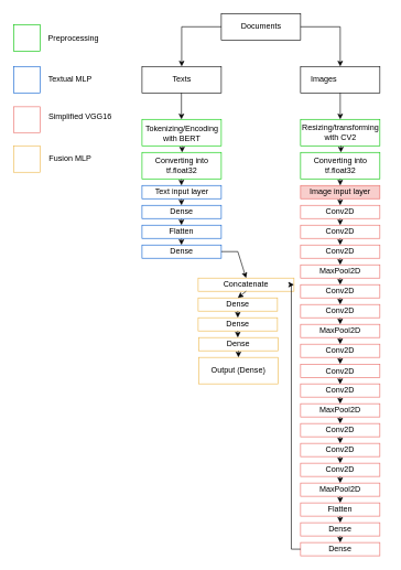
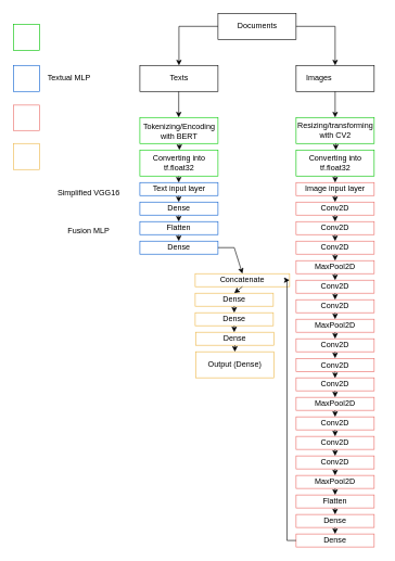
  <mxCell id="0" />
  <mxCell id="1" parent="0" />
  <mxCell id="2" value="" style="rounded=0;whiteSpace=wrap;html=1;" vertex="1" parent="1"><mxGeometry x="334" y="20" width="120" height="40" as="geometry" /></mxCell>
  <mxCell id="3" value="Documents" style="text;html=1;resizable=0;autosize=1;align=center;verticalAlign=middle;points=[];fillColor=none;strokeColor=none;rounded=0;" vertex="1" parent="1"><mxGeometry x="354" y="25" width="80" height="30" as="geometry" /></mxCell>
  <mxCell id="4" value="" style="rounded=0;whiteSpace=wrap;html=1;" vertex="1" parent="1"><mxGeometry x="214" y="100" width="120" height="40" as="geometry" /></mxCell>
  <mxCell id="5" value="" style="rounded=0;whiteSpace=wrap;html=1;" vertex="1" parent="1"><mxGeometry x="454" y="100" width="120" height="40" as="geometry" /></mxCell>
  <mxCell id="6" value="" style="endArrow=classic;html=1;rounded=0;exitX=1;exitY=0.5;exitDx=0;exitDy=0;entryX=0.5;entryY=0;entryDx=0;entryDy=0;" edge="1" parent="1" source="2" target="5"><mxGeometry width="50" height="50" relative="1" as="geometry"><mxPoint x="370" y="100" as="sourcePoint" /><mxPoint x="580" y="40" as="targetPoint" /><Array as="points"><mxPoint x="514" y="40" /></Array></mxGeometry></mxCell>
  <mxCell id="7" value="" style="endArrow=classic;html=1;rounded=0;entryX=0.5;entryY=0;entryDx=0;entryDy=0;exitX=0;exitY=0.5;exitDx=0;exitDy=0;" edge="1" parent="1" source="2" target="4"><mxGeometry width="50" height="50" relative="1" as="geometry"><mxPoint x="370" y="100" as="sourcePoint" /><mxPoint x="420" y="50" as="targetPoint" /><Array as="points"><mxPoint x="274" y="40" /></Array></mxGeometry></mxCell>
  <mxCell id="8" value="Texts" style="text;html=1;resizable=0;autosize=1;align=center;verticalAlign=middle;points=[];fillColor=none;strokeColor=none;rounded=0;" vertex="1" parent="1"><mxGeometry x="249" y="105" width="50" height="30" as="geometry" /></mxCell>
  <mxCell id="9" value="Images" style="text;html=1;resizable=0;autosize=1;align=center;verticalAlign=middle;points=[];fillColor=none;strokeColor=none;rounded=0;" vertex="1" parent="1"><mxGeometry x="459" y="105" width="60" height="30" as="geometry" /></mxCell>
  <mxCell id="10" value="" style="rounded=0;whiteSpace=wrap;html=1;strokeColor=#00CC00;" vertex="1" parent="1"><mxGeometry x="214" y="180" width="120" height="40" as="geometry" /></mxCell>
  <mxCell id="11" value="" style="rounded=0;whiteSpace=wrap;html=1;shadow=0;strokeColor=#00C200;" vertex="1" parent="1"><mxGeometry x="454" y="180" width="120" height="40" as="geometry" /></mxCell>
  <mxCell id="12" value="" style="endArrow=classic;html=1;rounded=0;exitX=0.5;exitY=1;exitDx=0;exitDy=0;entryX=0.5;entryY=0;entryDx=0;entryDy=0;" edge="1" parent="1" source="5" target="11"><mxGeometry width="50" height="50" relative="1" as="geometry"><mxPoint x="500" y="260" as="sourcePoint" /><mxPoint x="550" y="210" as="targetPoint" /></mxGeometry></mxCell>
  <mxCell id="13" value="" style="endArrow=classic;html=1;rounded=0;exitX=0.5;exitY=1;exitDx=0;exitDy=0;entryX=0.5;entryY=0;entryDx=0;entryDy=0;" edge="1" parent="1"><mxGeometry width="50" height="50" relative="1" as="geometry"><mxPoint x="273.66" y="140" as="sourcePoint" /><mxPoint x="273.66" y="180" as="targetPoint" /></mxGeometry></mxCell>
  <mxCell id="14" value="&lt;div&gt;Tokenizing/Encoding &lt;br&gt;&lt;/div&gt;&lt;div&gt;with BERT&lt;/div&gt;" style="text;html=1;resizable=0;autosize=1;align=center;verticalAlign=middle;points=[];fillColor=none;strokeColor=none;rounded=0;" vertex="1" parent="1"><mxGeometry x="209" y="181" width="130" height="40" as="geometry" /></mxCell>
  <mxCell id="15" value="&lt;div&gt;Resizing/transforming &lt;br&gt;&lt;/div&gt;&lt;div&gt;with CV2&lt;br&gt;&lt;/div&gt;" style="text;html=1;resizable=0;autosize=1;align=center;verticalAlign=middle;points=[];fillColor=none;strokeColor=none;rounded=0;" vertex="1" parent="1"><mxGeometry x="444" y="180" width="140" height="40" as="geometry" /></mxCell>
  <mxCell id="16" value="" style="rounded=0;whiteSpace=wrap;html=1;shadow=0;strokeColor=#00C200;" vertex="1" parent="1"><mxGeometry x="454" y="230" width="120" height="40" as="geometry" /></mxCell>
  <mxCell id="17" value="&lt;div&gt;Converting into &lt;br&gt;&lt;/div&gt;&lt;div&gt;tf.float32&lt;/div&gt;" style="text;html=1;resizable=0;autosize=1;align=center;verticalAlign=middle;points=[];fillColor=none;strokeColor=none;rounded=0;" vertex="1" parent="1"><mxGeometry x="464" y="230" width="100" height="40" as="geometry" /></mxCell>
  <mxCell id="18" value="" style="rounded=0;whiteSpace=wrap;html=1;strokeColor=#00CC00;" vertex="1" parent="1"><mxGeometry x="214" y="230" width="120" height="40" as="geometry" /></mxCell>
  <mxCell id="19" value="&lt;div&gt;Converting into &lt;br&gt;&lt;/div&gt;&lt;div&gt;tf.float32&lt;/div&gt;" style="text;html=1;resizable=0;autosize=1;align=center;verticalAlign=middle;points=[];fillColor=none;strokeColor=none;rounded=0;" vertex="1" parent="1"><mxGeometry x="224" y="230" width="100" height="40" as="geometry" /></mxCell>
  <mxCell id="20" value="" style="endArrow=classic;html=1;rounded=0;" edge="1" parent="1"><mxGeometry width="50" height="50" relative="1" as="geometry"><mxPoint x="515" y="220" as="sourcePoint" /><mxPoint x="515" y="230" as="targetPoint" /></mxGeometry></mxCell>
  <mxCell id="21" value="" style="endArrow=classic;html=1;rounded=0;entryX=0.507;entryY=0;entryDx=0;entryDy=0;entryPerimeter=0;exitX=0.505;exitY=0.99;exitDx=0;exitDy=0;exitPerimeter=0;" edge="1" parent="1" source="14" target="19"><mxGeometry width="50" height="50" relative="1" as="geometry"><mxPoint x="525" y="230" as="sourcePoint" /><mxPoint x="524.6" y="240.64" as="targetPoint" /><Array as="points" /></mxGeometry></mxCell>
  <mxCell id="22" value="" style="rounded=0;whiteSpace=wrap;html=1;strokeColor=#0A5FCF;" vertex="1" parent="1"><mxGeometry x="214" y="280" width="120" height="20" as="geometry" /></mxCell>
  <mxCell id="23" value="Text input layer" style="text;html=1;resizable=0;autosize=1;align=center;verticalAlign=middle;points=[];fillColor=none;strokeColor=none;rounded=0;" vertex="1" parent="1"><mxGeometry x="224" y="275" width="100" height="30" as="geometry" /></mxCell>
  <mxCell id="24" value="Dense" style="rounded=0;whiteSpace=wrap;html=1;strokeColor=#0A5FCF;" vertex="1" parent="1"><mxGeometry x="214" y="310" width="120" height="20" as="geometry" /></mxCell>
  <mxCell id="25" value="Flatten" style="rounded=0;whiteSpace=wrap;html=1;strokeColor=#0A5FCF;" vertex="1" parent="1"><mxGeometry x="214" y="340" width="120" height="20" as="geometry" /></mxCell>
  <mxCell id="26" value="Dense" style="rounded=0;whiteSpace=wrap;html=1;strokeColor=#0A5FCF;" vertex="1" parent="1"><mxGeometry x="214" y="370" width="120" height="20" as="geometry" /></mxCell>
- <mxCell id="27" value="Image input layer" style="rounded=0;whiteSpace=wrap;html=1;strokeColor=#EA6B66;fillColor=#f8cecc;" vertex="1" parent="1"><mxGeometry x="454" y="280" width="120" height="20" as="geometry" /></mxCell>
+ <mxCell id="27" value="Image input layer" style="rounded=0;whiteSpace=wrap;html=1;strokeColor=#EA6B66;" vertex="1" parent="1"><mxGeometry x="454" y="280" width="120" height="20" as="geometry" /></mxCell>
  <mxCell id="28" value="Conv2D" style="rounded=0;whiteSpace=wrap;html=1;strokeColor=#EA6B66;" vertex="1" parent="1"><mxGeometry x="454" y="310" width="120" height="20" as="geometry" /></mxCell>
  <mxCell id="29" value="Conv2D" style="rounded=0;whiteSpace=wrap;html=1;strokeColor=#EA6B66;" vertex="1" parent="1"><mxGeometry x="454" y="340" width="120" height="20" as="geometry" /></mxCell>
  <mxCell id="30" value="Conv2D" style="rounded=0;whiteSpace=wrap;html=1;strokeColor=#EA6B66;" vertex="1" parent="1"><mxGeometry x="454" y="370" width="120" height="20" as="geometry" /></mxCell>
  <mxCell id="31" value="MaxPool2D" style="rounded=0;whiteSpace=wrap;html=1;strokeColor=#EA6B66;" vertex="1" parent="1"><mxGeometry x="454" y="400" width="120" height="20" as="geometry" /></mxCell>
  <mxCell id="32" value="Conv2D" style="rounded=0;whiteSpace=wrap;html=1;strokeColor=#EA6B66;" vertex="1" parent="1"><mxGeometry x="454" y="430" width="120" height="20" as="geometry" /></mxCell>
  <mxCell id="33" value="Conv2D" style="rounded=0;whiteSpace=wrap;html=1;strokeColor=#EA6B66;" vertex="1" parent="1"><mxGeometry x="454" y="460" width="120" height="20" as="geometry" /></mxCell>
  <mxCell id="34" value="MaxPool2D" style="rounded=0;whiteSpace=wrap;html=1;strokeColor=#EA6B66;" vertex="1" parent="1"><mxGeometry x="454" y="490" width="120" height="20" as="geometry" /></mxCell>
  <mxCell id="35" value="Conv2D" style="rounded=0;whiteSpace=wrap;html=1;strokeColor=#EA6B66;" vertex="1" parent="1"><mxGeometry x="454" y="520" width="120" height="20" as="geometry" /></mxCell>
  <mxCell id="36" value="Conv2D" style="rounded=0;whiteSpace=wrap;html=1;strokeColor=#EA6B66;" vertex="1" parent="1"><mxGeometry x="454" y="550.5" width="120" height="20" as="geometry" /></mxCell>
  <mxCell id="37" value="Conv2D" style="rounded=0;whiteSpace=wrap;html=1;strokeColor=#EA6B66;" vertex="1" parent="1"><mxGeometry x="454" y="580" width="120" height="20" as="geometry" /></mxCell>
  <mxCell id="38" value="MaxPool2D" style="rounded=0;whiteSpace=wrap;html=1;strokeColor=#EA6B66;" vertex="1" parent="1"><mxGeometry x="454" y="610" width="120" height="20" as="geometry" /></mxCell>
  <mxCell id="39" value="Conv2D" style="rounded=0;whiteSpace=wrap;html=1;strokeColor=#EA6B66;" vertex="1" parent="1"><mxGeometry x="454" y="640" width="120" height="20" as="geometry" /></mxCell>
  <mxCell id="40" value="Conv2D" style="rounded=0;whiteSpace=wrap;html=1;strokeColor=#EA6B66;" vertex="1" parent="1"><mxGeometry x="454" y="670" width="120" height="20" as="geometry" /></mxCell>
  <mxCell id="41" value="Conv2D" style="rounded=0;whiteSpace=wrap;html=1;strokeColor=#EA6B66;" vertex="1" parent="1"><mxGeometry x="454" y="700" width="120" height="20" as="geometry" /></mxCell>
  <mxCell id="42" value="MaxPool2D" style="rounded=0;whiteSpace=wrap;html=1;strokeColor=#EA6B66;" vertex="1" parent="1"><mxGeometry x="454" y="730" width="120" height="20" as="geometry" /></mxCell>
  <mxCell id="43" value="Flatten" style="rounded=0;whiteSpace=wrap;html=1;strokeColor=#EA6B66;" vertex="1" parent="1"><mxGeometry x="454" y="760" width="120" height="20" as="geometry" /></mxCell>
  <mxCell id="44" value="Dense" style="rounded=0;whiteSpace=wrap;html=1;strokeColor=#EA6B66;" vertex="1" parent="1"><mxGeometry x="454" y="790" width="120" height="20" as="geometry" /></mxCell>
  <mxCell id="45" value="Dense" style="rounded=0;whiteSpace=wrap;html=1;strokeColor=#EA6B66;" vertex="1" parent="1"><mxGeometry x="454" y="820" width="120" height="20" as="geometry" /></mxCell>
  <mxCell id="46" value="Concatenate" style="rounded=0;whiteSpace=wrap;html=1;strokeColor=#EDB74A;" vertex="1" parent="1"><mxGeometry x="299" y="420" width="145" height="20" as="geometry" /></mxCell>
  <mxCell id="47" value="Dense" style="rounded=0;whiteSpace=wrap;html=1;strokeColor=#EDB74A;" vertex="1" parent="1"><mxGeometry x="299" y="450" width="120" height="20" as="geometry" /></mxCell>
  <mxCell id="48" value="Dense" style="rounded=0;whiteSpace=wrap;html=1;strokeColor=#EDB74A;" vertex="1" parent="1"><mxGeometry x="299" y="480" width="120" height="20" as="geometry" /></mxCell>
  <mxCell id="49" value="Dense" style="rounded=0;whiteSpace=wrap;html=1;strokeColor=#EDB74A;" vertex="1" parent="1"><mxGeometry x="300" y="510" width="120" height="20" as="geometry" /></mxCell>
  <mxCell id="50" value="Output (Dense)" style="rounded=0;whiteSpace=wrap;html=1;strokeColor=#EDB74A;" vertex="1" parent="1"><mxGeometry x="300" y="540" width="120" height="40" as="geometry" /></mxCell>
  <mxCell id="51" value="" style="endArrow=classic;html=1;rounded=0;exitX=0.496;exitY=1.01;exitDx=0;exitDy=0;exitPerimeter=0;entryX=0.497;entryY=0.167;entryDx=0;entryDy=0;entryPerimeter=0;" edge="1" parent="1" source="19" target="23"><mxGeometry width="50" height="50" relative="1" as="geometry"><mxPoint x="310" y="360" as="sourcePoint" /><mxPoint x="360" y="310" as="targetPoint" /></mxGeometry></mxCell>
  <mxCell id="52" value="" style="endArrow=classic;html=1;rounded=0;exitX=0.496;exitY=1.01;exitDx=0;exitDy=0;exitPerimeter=0;entryX=0.497;entryY=0.167;entryDx=0;entryDy=0;entryPerimeter=0;" edge="1" parent="1"><mxGeometry width="50" height="50" relative="1" as="geometry"><mxPoint x="273.6" y="300.4" as="sourcePoint" /><mxPoint x="273.7" y="310.01" as="targetPoint" /></mxGeometry></mxCell>
  <mxCell id="53" value="" style="endArrow=classic;html=1;rounded=0;exitX=0.496;exitY=1.01;exitDx=0;exitDy=0;exitPerimeter=0;entryX=0.497;entryY=0.167;entryDx=0;entryDy=0;entryPerimeter=0;" edge="1" parent="1"><mxGeometry width="50" height="50" relative="1" as="geometry"><mxPoint x="273.6" y="330.4" as="sourcePoint" /><mxPoint x="273.7" y="340.01" as="targetPoint" /></mxGeometry></mxCell>
  <mxCell id="54" value="" style="endArrow=classic;html=1;rounded=0;exitX=0.496;exitY=1.01;exitDx=0;exitDy=0;exitPerimeter=0;entryX=0.497;entryY=0.167;entryDx=0;entryDy=0;entryPerimeter=0;" edge="1" parent="1"><mxGeometry width="50" height="50" relative="1" as="geometry"><mxPoint x="273.6" y="360.4" as="sourcePoint" /><mxPoint x="273.7" y="370.01" as="targetPoint" /></mxGeometry></mxCell>
  <mxCell id="55" value="" style="endArrow=classic;html=1;rounded=0;" edge="1" parent="1"><mxGeometry width="50" height="50" relative="1" as="geometry"><mxPoint x="514" y="270" as="sourcePoint" /><mxPoint x="514" y="280" as="targetPoint" /></mxGeometry></mxCell>
  <mxCell id="56" value="" style="endArrow=classic;html=1;rounded=0;" edge="1" parent="1"><mxGeometry width="50" height="50" relative="1" as="geometry"><mxPoint x="513.92" y="300" as="sourcePoint" /><mxPoint x="513.92" y="310" as="targetPoint" /></mxGeometry></mxCell>
  <mxCell id="57" value="" style="endArrow=classic;html=1;rounded=0;" edge="1" parent="1"><mxGeometry width="50" height="50" relative="1" as="geometry"><mxPoint x="513.92" y="330" as="sourcePoint" /><mxPoint x="513.92" y="340" as="targetPoint" /></mxGeometry></mxCell>
  <mxCell id="58" value="" style="endArrow=classic;html=1;rounded=0;" edge="1" parent="1"><mxGeometry width="50" height="50" relative="1" as="geometry"><mxPoint x="513.92" y="360" as="sourcePoint" /><mxPoint x="513.92" y="370" as="targetPoint" /></mxGeometry></mxCell>
  <mxCell id="59" value="" style="endArrow=classic;html=1;rounded=0;" edge="1" parent="1"><mxGeometry width="50" height="50" relative="1" as="geometry"><mxPoint x="513.92" y="390" as="sourcePoint" /><mxPoint x="513.92" y="400" as="targetPoint" /></mxGeometry></mxCell>
  <mxCell id="60" value="" style="endArrow=classic;html=1;rounded=0;" edge="1" parent="1"><mxGeometry width="50" height="50" relative="1" as="geometry"><mxPoint x="513.92" y="420" as="sourcePoint" /><mxPoint x="513.92" y="430" as="targetPoint" /></mxGeometry></mxCell>
  <mxCell id="61" value="" style="endArrow=classic;html=1;rounded=0;" edge="1" parent="1"><mxGeometry width="50" height="50" relative="1" as="geometry"><mxPoint x="513.92" y="450" as="sourcePoint" /><mxPoint x="513.92" y="460" as="targetPoint" /></mxGeometry></mxCell>
  <mxCell id="62" value="" style="endArrow=classic;html=1;rounded=0;" edge="1" parent="1"><mxGeometry width="50" height="50" relative="1" as="geometry"><mxPoint x="513.92" y="480" as="sourcePoint" /><mxPoint x="513.92" y="490" as="targetPoint" /></mxGeometry></mxCell>
  <mxCell id="63" value="" style="endArrow=classic;html=1;rounded=0;" edge="1" parent="1"><mxGeometry width="50" height="50" relative="1" as="geometry"><mxPoint x="513.92" y="510" as="sourcePoint" /><mxPoint x="513.92" y="520" as="targetPoint" /></mxGeometry></mxCell>
  <mxCell id="64" value="" style="endArrow=classic;html=1;rounded=0;" edge="1" parent="1"><mxGeometry width="50" height="50" relative="1" as="geometry"><mxPoint x="513.92" y="540" as="sourcePoint" /><mxPoint x="513.92" y="550" as="targetPoint" /></mxGeometry></mxCell>
  <mxCell id="65" value="" style="endArrow=classic;html=1;rounded=0;" edge="1" parent="1"><mxGeometry width="50" height="50" relative="1" as="geometry"><mxPoint x="513.92" y="570.5" as="sourcePoint" /><mxPoint x="513.92" y="580.5" as="targetPoint" /></mxGeometry></mxCell>
  <mxCell id="66" value="" style="endArrow=classic;html=1;rounded=0;" edge="1" parent="1"><mxGeometry width="50" height="50" relative="1" as="geometry"><mxPoint x="513.92" y="600" as="sourcePoint" /><mxPoint x="513.92" y="610" as="targetPoint" /></mxGeometry></mxCell>
  <mxCell id="67" value="" style="endArrow=classic;html=1;rounded=0;" edge="1" parent="1"><mxGeometry width="50" height="50" relative="1" as="geometry"><mxPoint x="513.92" y="630" as="sourcePoint" /><mxPoint x="513.92" y="640" as="targetPoint" /></mxGeometry></mxCell>
  <mxCell id="68" value="" style="endArrow=classic;html=1;rounded=0;" edge="1" parent="1"><mxGeometry width="50" height="50" relative="1" as="geometry"><mxPoint x="513.92" y="660" as="sourcePoint" /><mxPoint x="513.92" y="670" as="targetPoint" /></mxGeometry></mxCell>
  <mxCell id="69" value="" style="endArrow=classic;html=1;rounded=0;" edge="1" parent="1"><mxGeometry width="50" height="50" relative="1" as="geometry"><mxPoint x="513.92" y="690" as="sourcePoint" /><mxPoint x="513.92" y="700" as="targetPoint" /></mxGeometry></mxCell>
  <mxCell id="70" value="" style="endArrow=classic;html=1;rounded=0;" edge="1" parent="1"><mxGeometry width="50" height="50" relative="1" as="geometry"><mxPoint x="513.92" y="720" as="sourcePoint" /><mxPoint x="513.92" y="730" as="targetPoint" /></mxGeometry></mxCell>
  <mxCell id="71" value="" style="endArrow=classic;html=1;rounded=0;" edge="1" parent="1"><mxGeometry width="50" height="50" relative="1" as="geometry"><mxPoint x="513.92" y="750" as="sourcePoint" /><mxPoint x="513.92" y="760" as="targetPoint" /></mxGeometry></mxCell>
  <mxCell id="72" value="" style="endArrow=classic;html=1;rounded=0;" edge="1" parent="1"><mxGeometry width="50" height="50" relative="1" as="geometry"><mxPoint x="513.92" y="780" as="sourcePoint" /><mxPoint x="513.92" y="790" as="targetPoint" /></mxGeometry></mxCell>
  <mxCell id="73" value="" style="endArrow=classic;html=1;rounded=0;" edge="1" parent="1"><mxGeometry width="50" height="50" relative="1" as="geometry"><mxPoint x="513.92" y="810" as="sourcePoint" /><mxPoint x="513.92" y="820" as="targetPoint" /></mxGeometry></mxCell>
  <mxCell id="74" value="" style="endArrow=classic;html=1;rounded=0;exitX=1;exitY=0.5;exitDx=0;exitDy=0;entryX=0.5;entryY=0;entryDx=0;entryDy=0;" edge="1" parent="1" source="26" target="46"><mxGeometry width="50" height="50" relative="1" as="geometry"><mxPoint x="500" y="440" as="sourcePoint" /><mxPoint x="550" y="390" as="targetPoint" /><Array as="points"><mxPoint x="359" y="380" /></Array></mxGeometry></mxCell>
  <mxCell id="75" value="" style="endArrow=classic;html=1;rounded=0;entryX=0.5;entryY=0;entryDx=0;entryDy=0;exitX=0.5;exitY=1;exitDx=0;exitDy=0;" edge="1" parent="1" source="46" target="47"><mxGeometry width="50" height="50" relative="1" as="geometry"><mxPoint x="360" y="440" as="sourcePoint" /><mxPoint x="400" y="420" as="targetPoint" /></mxGeometry></mxCell>
  <mxCell id="76" value="" style="endArrow=classic;html=1;rounded=0;entryX=0.5;entryY=0;entryDx=0;entryDy=0;exitX=0.5;exitY=1;exitDx=0;exitDy=0;" edge="1" parent="1"><mxGeometry width="50" height="50" relative="1" as="geometry"><mxPoint x="358.93" y="470" as="sourcePoint" /><mxPoint x="358.93" y="480" as="targetPoint" /></mxGeometry></mxCell>
  <mxCell id="77" value="" style="endArrow=classic;html=1;rounded=0;entryX=0.5;entryY=0;entryDx=0;entryDy=0;exitX=0.5;exitY=1;exitDx=0;exitDy=0;" edge="1" parent="1"><mxGeometry width="50" height="50" relative="1" as="geometry"><mxPoint x="358.93" y="500" as="sourcePoint" /><mxPoint x="358.93" y="510" as="targetPoint" /></mxGeometry></mxCell>
  <mxCell id="78" value="" style="endArrow=classic;html=1;rounded=0;entryX=0.5;entryY=0;entryDx=0;entryDy=0;exitX=0.5;exitY=1;exitDx=0;exitDy=0;" edge="1" parent="1"><mxGeometry width="50" height="50" relative="1" as="geometry"><mxPoint x="359.93" y="530" as="sourcePoint" /><mxPoint x="359.93" y="540" as="targetPoint" /></mxGeometry></mxCell>
  <mxCell id="79" value="" style="endArrow=classic;html=1;rounded=0;exitX=0;exitY=0.5;exitDx=0;exitDy=0;entryX=1;entryY=0.5;entryDx=0;entryDy=0;" edge="1" parent="1" source="45" target="46"><mxGeometry width="50" height="50" relative="1" as="geometry"><mxPoint x="450" y="600" as="sourcePoint" /><mxPoint x="500" y="550" as="targetPoint" /><Array as="points"><mxPoint x="440" y="830" /><mxPoint x="440" y="430" /></Array></mxGeometry></mxCell>
  <mxCell id="80" value="" style="rounded=0;whiteSpace=wrap;html=1;shadow=0;strokeColor=#0A5FCF;" vertex="1" parent="1"><mxGeometry x="20" y="100" width="40" height="40" as="geometry" /></mxCell>
  <mxCell id="81" value="Textual MLP" style="text;html=1;resizable=0;autosize=1;align=center;verticalAlign=middle;points=[];fillColor=none;strokeColor=none;rounded=0;shadow=0;" vertex="1" parent="1"><mxGeometry x="60" y="105" width="90" height="30" as="geometry" /></mxCell>
  <mxCell id="82" value="" style="whiteSpace=wrap;html=1;aspect=fixed;shadow=0;strokeColor=#00C200;" vertex="1" parent="1"><mxGeometry x="20" y="37" width="40" height="40" as="geometry" /></mxCell>
- <mxCell id="83" value="Preprocessing" style="text;html=1;resizable=0;autosize=1;align=center;verticalAlign=middle;points=[];fillColor=none;strokeColor=none;rounded=0;shadow=0;" vertex="1" parent="1"><mxGeometry x="60" y="42" width="100" height="30" as="geometry" /></mxCell>
  <mxCell id="84" value="" style="rounded=0;whiteSpace=wrap;html=1;shadow=0;strokeColor=#EA6B66;" vertex="1" parent="1"><mxGeometry x="20" y="161" width="40" height="39" as="geometry" /></mxCell>
- <mxCell id="85" value="Simplified VGG16 " style="text;html=1;resizable=0;autosize=1;align=center;verticalAlign=middle;points=[];fillColor=none;strokeColor=none;rounded=0;shadow=0;" vertex="1" parent="1"><mxGeometry x="60" y="161" width="120" height="30" as="geometry" /></mxCell>
+ <mxCell id="85" value="Simplified VGG16 " style="text;html=1;resizable=0;autosize=1;align=center;verticalAlign=middle;points=[];fillColor=none;strokeColor=none;rounded=0;shadow=0;" vertex="1" parent="1"><mxGeometry x="75" y="281" width="120" height="30" as="geometry" /></mxCell>
  <mxCell id="86" value="" style="rounded=0;whiteSpace=wrap;html=1;shadow=0;strokeColor=#EDB74A;" vertex="1" parent="1"><mxGeometry x="20" y="220" width="40" height="40" as="geometry" /></mxCell>
- <mxCell id="87" value="Fusion MLP" style="text;html=1;resizable=0;autosize=1;align=center;verticalAlign=middle;points=[];fillColor=none;strokeColor=none;rounded=0;shadow=0;" vertex="1" parent="1"><mxGeometry x="60" y="225" width="90" height="30" as="geometry" /></mxCell>
+ <mxCell id="87" value="Fusion MLP" style="text;html=1;resizable=0;autosize=1;align=center;verticalAlign=middle;points=[];fillColor=none;strokeColor=none;rounded=0;shadow=0;" vertex="1" parent="1"><mxGeometry x="90" y="340" width="90" height="30" as="geometry" /></mxCell>
